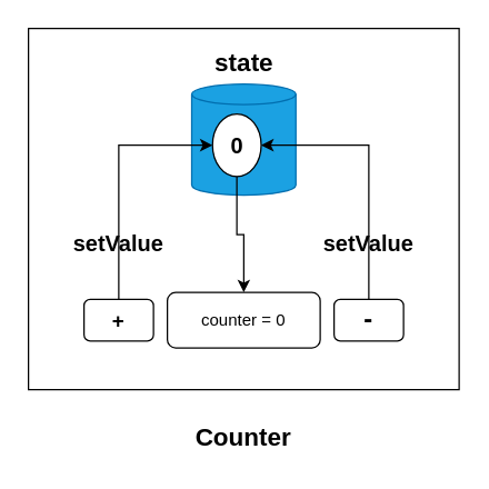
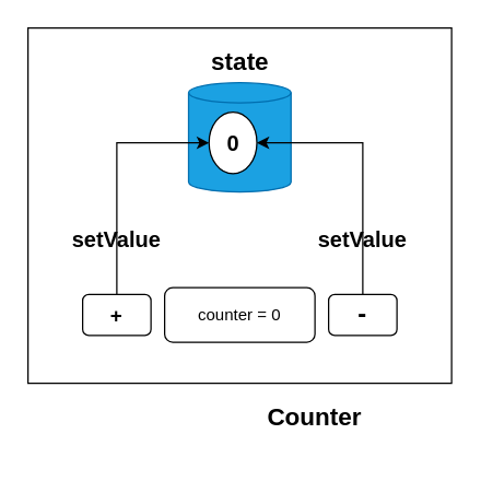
  <mxCell id="0" />
  <mxCell id="1" parent="0" />
  <mxCell id="2" value="" style="rounded=0;whiteSpace=wrap;html=1;" vertex="1" parent="1"><mxGeometry x="20" y="20" width="310" height="260" as="geometry" /></mxCell>
- <mxCell id="3" value="Counter" style="text;html=1;strokeColor=none;fillColor=none;align=center;verticalAlign=middle;whiteSpace=wrap;rounded=0;fontStyle=1;fontSize=18;" vertex="1" parent="1"><mxGeometry x="145" y="300" width="60" height="30" as="geometry" /></mxCell>
+ <mxCell id="3" value="Counter" style="text;html=1;strokeColor=none;fillColor=none;align=center;verticalAlign=middle;whiteSpace=wrap;rounded=0;fontStyle=1;fontSize=18;" vertex="1" parent="1"><mxGeometry x="200" y="290" width="60" height="30" as="geometry" /></mxCell>
  <mxCell id="4" value="+" style="rounded=1;whiteSpace=wrap;html=1;fontStyle=1;fontSize=15;" vertex="1" parent="1"><mxGeometry x="60" y="215" width="50" height="30" as="geometry" /></mxCell>
  <mxCell id="5" value="-" style="rounded=1;whiteSpace=wrap;html=1;fontStyle=1;fontSize=19;" vertex="1" parent="1"><mxGeometry x="240" y="215" width="50" height="30" as="geometry" /></mxCell>
  <mxCell id="6" value="counter = 0" style="whiteSpace=wrap;html=1;rounded=1;" vertex="1" parent="1"><mxGeometry x="120" y="210" width="110" height="40" as="geometry" /></mxCell>
  <mxCell id="7" value="" style="shape=cylinder3;whiteSpace=wrap;html=1;boundedLbl=1;backgroundOutline=1;size=7.37;fillColor=#1ba1e2;fontColor=#ffffff;strokeColor=#006EAF;" vertex="1" parent="1"><mxGeometry x="137.5" y="60" width="75" height="80" as="geometry" /></mxCell>
  <mxCell id="8" value="state" style="text;html=1;strokeColor=none;fillColor=none;align=center;verticalAlign=middle;whiteSpace=wrap;rounded=0;fontStyle=1;fontSize=18;" vertex="1" parent="1"><mxGeometry x="138.75" y="30" width="72.5" height="30" as="geometry" /></mxCell>
- <mxCell id="9" style="edgeStyle=orthogonalEdgeStyle;rounded=0;orthogonalLoop=1;jettySize=auto;html=1;" edge="1" parent="1" source="10" target="6"><mxGeometry relative="1" as="geometry" /></mxCell>
  <mxCell id="10" value="0" style="ellipse;whiteSpace=wrap;html=1;aspect=fixed;fontStyle=1;fontSize=16;" vertex="1" parent="1"><mxGeometry x="152.5" y="81.5" width="35" height="45" as="geometry" /></mxCell>
  <mxCell id="11" style="edgeStyle=orthogonalEdgeStyle;rounded=0;orthogonalLoop=1;jettySize=auto;html=1;entryX=0;entryY=0.5;entryDx=0;entryDy=0;" edge="1" parent="1" source="4" target="10"><mxGeometry relative="1" as="geometry"><Array as="points"><mxPoint x="85" y="104" /></Array></mxGeometry></mxCell>
  <mxCell id="12" style="edgeStyle=orthogonalEdgeStyle;rounded=0;orthogonalLoop=1;jettySize=auto;html=1;entryX=1;entryY=0.5;entryDx=0;entryDy=0;" edge="1" parent="1" source="5" target="10"><mxGeometry relative="1" as="geometry"><Array as="points"><mxPoint x="265" y="104" /></Array></mxGeometry></mxCell>
  <mxCell id="13" value="setValue" style="text;html=1;strokeColor=none;fillColor=none;align=center;verticalAlign=middle;whiteSpace=wrap;rounded=0;fontStyle=1;fontSize=16;" vertex="1" parent="1"><mxGeometry x="235" y="160" width="60" height="30" as="geometry" /></mxCell>
  <mxCell id="14" value="setValue" style="text;html=1;strokeColor=none;fillColor=none;align=center;verticalAlign=middle;whiteSpace=wrap;rounded=0;fontStyle=1;fontSize=16;" vertex="1" parent="1"><mxGeometry x="55" y="160" width="60" height="30" as="geometry" /></mxCell>
